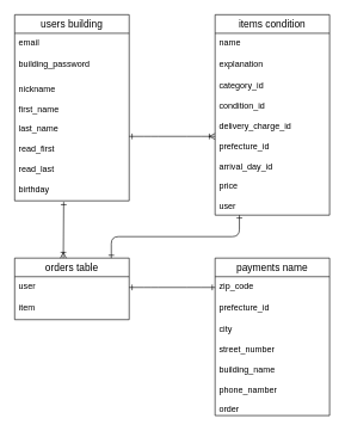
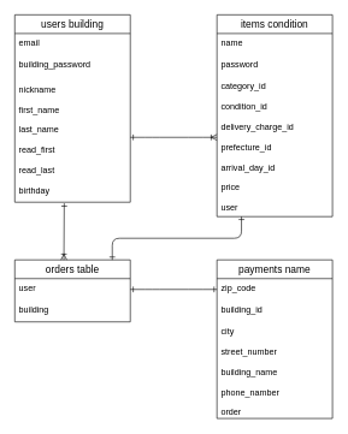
  <mxCell id="0" />
  <mxCell id="1" parent="0" />
  <mxCell id="2" value="users building" style="swimlane;fontStyle=0;childLayout=stackLayout;horizontal=1;startSize=26;horizontalStack=0;resizeParent=1;resizeParentMax=0;resizeLast=0;collapsible=1;marginBottom=0;align=center;fontSize=14;gradientColor=none;fillColor=default;" vertex="1" parent="1"><mxGeometry x="20" y="20" width="160" height="260" as="geometry"><mxRectangle x="260" y="40" width="50" height="26" as="alternateBounds" /></mxGeometry></mxCell>
  <mxCell id="3" value="email" style="text;strokeColor=none;fillColor=none;spacingLeft=4;spacingRight=4;overflow=hidden;rotatable=0;points=[[0,0.5],[1,0.5]];portConstraint=eastwest;fontSize=12;" vertex="1" parent="2"><mxGeometry y="26" width="160" height="30" as="geometry" /></mxCell>
  <mxCell id="4" value="building_password" style="text;strokeColor=none;fillColor=none;spacingLeft=4;spacingRight=4;overflow=hidden;rotatable=0;points=[[0,0.5],[1,0.5]];portConstraint=eastwest;fontSize=12;" vertex="1" parent="2"><mxGeometry y="56" width="160" height="204" as="geometry" /></mxCell>
  <mxCell id="5" value="items condition" style="swimlane;fontStyle=0;childLayout=stackLayout;horizontal=1;startSize=26;horizontalStack=0;resizeParent=1;resizeParentMax=0;resizeLast=0;collapsible=1;marginBottom=0;align=center;fontSize=14;fillColor=default;gradientColor=none;html=0;" vertex="1" parent="1"><mxGeometry x="300" y="20" width="160" height="280" as="geometry" /></mxCell>
  <mxCell id="6" value="name" style="text;strokeColor=none;fillColor=none;spacingLeft=4;spacingRight=4;overflow=hidden;rotatable=0;points=[[0,0.5],[1,0.5]];portConstraint=eastwest;fontSize=12;html=0;" vertex="1" parent="5"><mxGeometry y="26" width="160" height="30" as="geometry" /></mxCell>
- <mxCell id="7" value="explanation" style="text;strokeColor=none;fillColor=none;spacingLeft=4;spacingRight=4;overflow=hidden;rotatable=0;points=[[0,0.5],[1,0.5]];portConstraint=eastwest;fontSize=12;html=0;" vertex="1" parent="5"><mxGeometry y="56" width="160" height="30" as="geometry" /></mxCell>
+ <mxCell id="7" value="password" style="text;strokeColor=none;fillColor=none;spacingLeft=4;spacingRight=4;overflow=hidden;rotatable=0;points=[[0,0.5],[1,0.5]];portConstraint=eastwest;fontSize=12;html=0;" vertex="1" parent="5"><mxGeometry y="56" width="160" height="30" as="geometry" /></mxCell>
  <mxCell id="8" value="category_id&#10;&#10;condition_id&#10;&#10;delivery_charge_id&#10;&#10;prefecture_id&#10;&#10;arrival_day_id&#10;&#10;price&#10;&#10;user" style="text;strokeColor=none;fillColor=none;spacingLeft=4;spacingRight=4;overflow=hidden;rotatable=0;points=[[0,0.5],[1,0.5]];portConstraint=eastwest;fontSize=12;html=0;" vertex="1" parent="5"><mxGeometry y="86" width="160" height="194" as="geometry" /></mxCell>
  <mxCell id="9" value="orders table" style="swimlane;fontStyle=0;childLayout=stackLayout;horizontal=1;startSize=26;horizontalStack=0;resizeParent=1;resizeParentMax=0;resizeLast=0;collapsible=1;marginBottom=0;align=center;fontSize=14;fillColor=default;gradientColor=none;html=0;" vertex="1" parent="1"><mxGeometry x="20" y="360" width="160" height="86" as="geometry" /></mxCell>
  <mxCell id="10" value="user" style="text;strokeColor=none;fillColor=none;spacingLeft=4;spacingRight=4;overflow=hidden;rotatable=0;points=[[0,0.5],[1,0.5]];portConstraint=eastwest;fontSize=12;html=0;" vertex="1" parent="9"><mxGeometry y="26" width="160" height="30" as="geometry" /></mxCell>
- <mxCell id="11" value="item" style="text;strokeColor=none;fillColor=none;spacingLeft=4;spacingRight=4;overflow=hidden;rotatable=0;points=[[0,0.5],[1,0.5]];portConstraint=eastwest;fontSize=12;html=0;" vertex="1" parent="9"><mxGeometry y="56" width="160" height="30" as="geometry" /></mxCell>
+ <mxCell id="11" value="building" style="text;strokeColor=none;fillColor=none;spacingLeft=4;spacingRight=4;overflow=hidden;rotatable=0;points=[[0,0.5],[1,0.5]];portConstraint=eastwest;fontSize=12;html=0;" vertex="1" parent="9"><mxGeometry y="56" width="160" height="30" as="geometry" /></mxCell>
  <mxCell id="12" value="payments name" style="swimlane;fontStyle=0;childLayout=stackLayout;horizontal=1;startSize=26;horizontalStack=0;resizeParent=1;resizeParentMax=0;resizeLast=0;collapsible=1;marginBottom=0;align=center;fontSize=14;fillColor=default;gradientColor=none;html=0;" vertex="1" parent="1"><mxGeometry x="300" y="360" width="160" height="220" as="geometry" /></mxCell>
  <mxCell id="13" value="zip_code" style="text;strokeColor=none;fillColor=none;spacingLeft=4;spacingRight=4;overflow=hidden;rotatable=0;points=[[0,0.5],[1,0.5]];portConstraint=eastwest;fontSize=12;html=0;" vertex="1" parent="12"><mxGeometry y="26" width="160" height="30" as="geometry" /></mxCell>
- <mxCell id="14" value="prefecture_id" style="text;strokeColor=none;fillColor=none;spacingLeft=4;spacingRight=4;overflow=hidden;rotatable=0;points=[[0,0.5],[1,0.5]];portConstraint=eastwest;fontSize=12;html=0;" vertex="1" parent="12"><mxGeometry y="56" width="160" height="30" as="geometry" /></mxCell>
+ <mxCell id="14" value="building_id" style="text;strokeColor=none;fillColor=none;spacingLeft=4;spacingRight=4;overflow=hidden;rotatable=0;points=[[0,0.5],[1,0.5]];portConstraint=eastwest;fontSize=12;html=0;" vertex="1" parent="12"><mxGeometry y="56" width="160" height="30" as="geometry" /></mxCell>
  <mxCell id="15" value="city&#10;&#10;street_number&#10;&#10;building_name&#10;&#10;phone_namber&#10;&#10;order" style="text;strokeColor=none;fillColor=none;spacingLeft=4;spacingRight=4;overflow=hidden;rotatable=0;points=[[0,0.5],[1,0.5]];portConstraint=eastwest;fontSize=12;html=0;" vertex="1" parent="12"><mxGeometry y="86" width="160" height="134" as="geometry" /></mxCell>
  <mxCell id="16" value="nickname&#10;&#10;first_name&#10;&#10;last_name&#10;&#10;read_first&#10;&#10;read_last&#10;&#10;birthday" style="text;strokeColor=none;fillColor=none;spacingLeft=4;spacingRight=4;overflow=hidden;rotatable=0;points=[[0,0.5],[1,0.5]];portConstraint=eastwest;fontSize=12;" vertex="1" parent="1"><mxGeometry x="20" y="110" width="160" height="160" as="geometry" /></mxCell>
  <mxCell id="17" value="" style="edgeStyle=entityRelationEdgeStyle;fontSize=12;html=1;endArrow=ERoneToMany;exitX=1;exitY=0.5;exitDx=0;exitDy=0;startArrow=ERone;startFill=0;" edge="1" parent="1" source="16"><mxGeometry width="100" height="100" relative="1" as="geometry"><mxPoint x="270" y="340" as="sourcePoint" /><mxPoint x="300" y="190" as="targetPoint" /></mxGeometry></mxCell>
  <mxCell id="18" value="" style="fontSize=12;html=1;endArrow=ERoneToMany;exitX=0.428;exitY=1.007;exitDx=0;exitDy=0;exitPerimeter=0;verticalAlign=middle;startArrow=ERone;startFill=0;" edge="1" parent="1" source="4"><mxGeometry width="100" height="100" relative="1" as="geometry"><mxPoint x="300" y="340" as="sourcePoint" /><mxPoint x="88" y="360" as="targetPoint" /></mxGeometry></mxCell>
  <mxCell id="19" value="" style="edgeStyle=orthogonalEdgeStyle;fontSize=12;html=1;endArrow=ERone;endFill=1;startArrow=ERone;startFill=0;" edge="1" parent="1" source="9" target="8"><mxGeometry width="100" height="100" relative="1" as="geometry"><mxPoint x="300" y="340" as="sourcePoint" /><mxPoint x="400" y="240" as="targetPoint" /><Array as="points"><mxPoint x="155" y="330" /><mxPoint x="334" y="330" /></Array></mxGeometry></mxCell>
  <mxCell id="20" value="" style="edgeStyle=entityRelationEdgeStyle;fontSize=12;html=1;endArrow=ERone;endFill=1;entryX=0;entryY=0.5;entryDx=0;entryDy=0;startArrow=ERone;startFill=0;" edge="1" parent="1" target="13"><mxGeometry width="100" height="100" relative="1" as="geometry"><mxPoint x="180" y="401" as="sourcePoint" /><mxPoint x="400" y="240" as="targetPoint" /></mxGeometry></mxCell>
